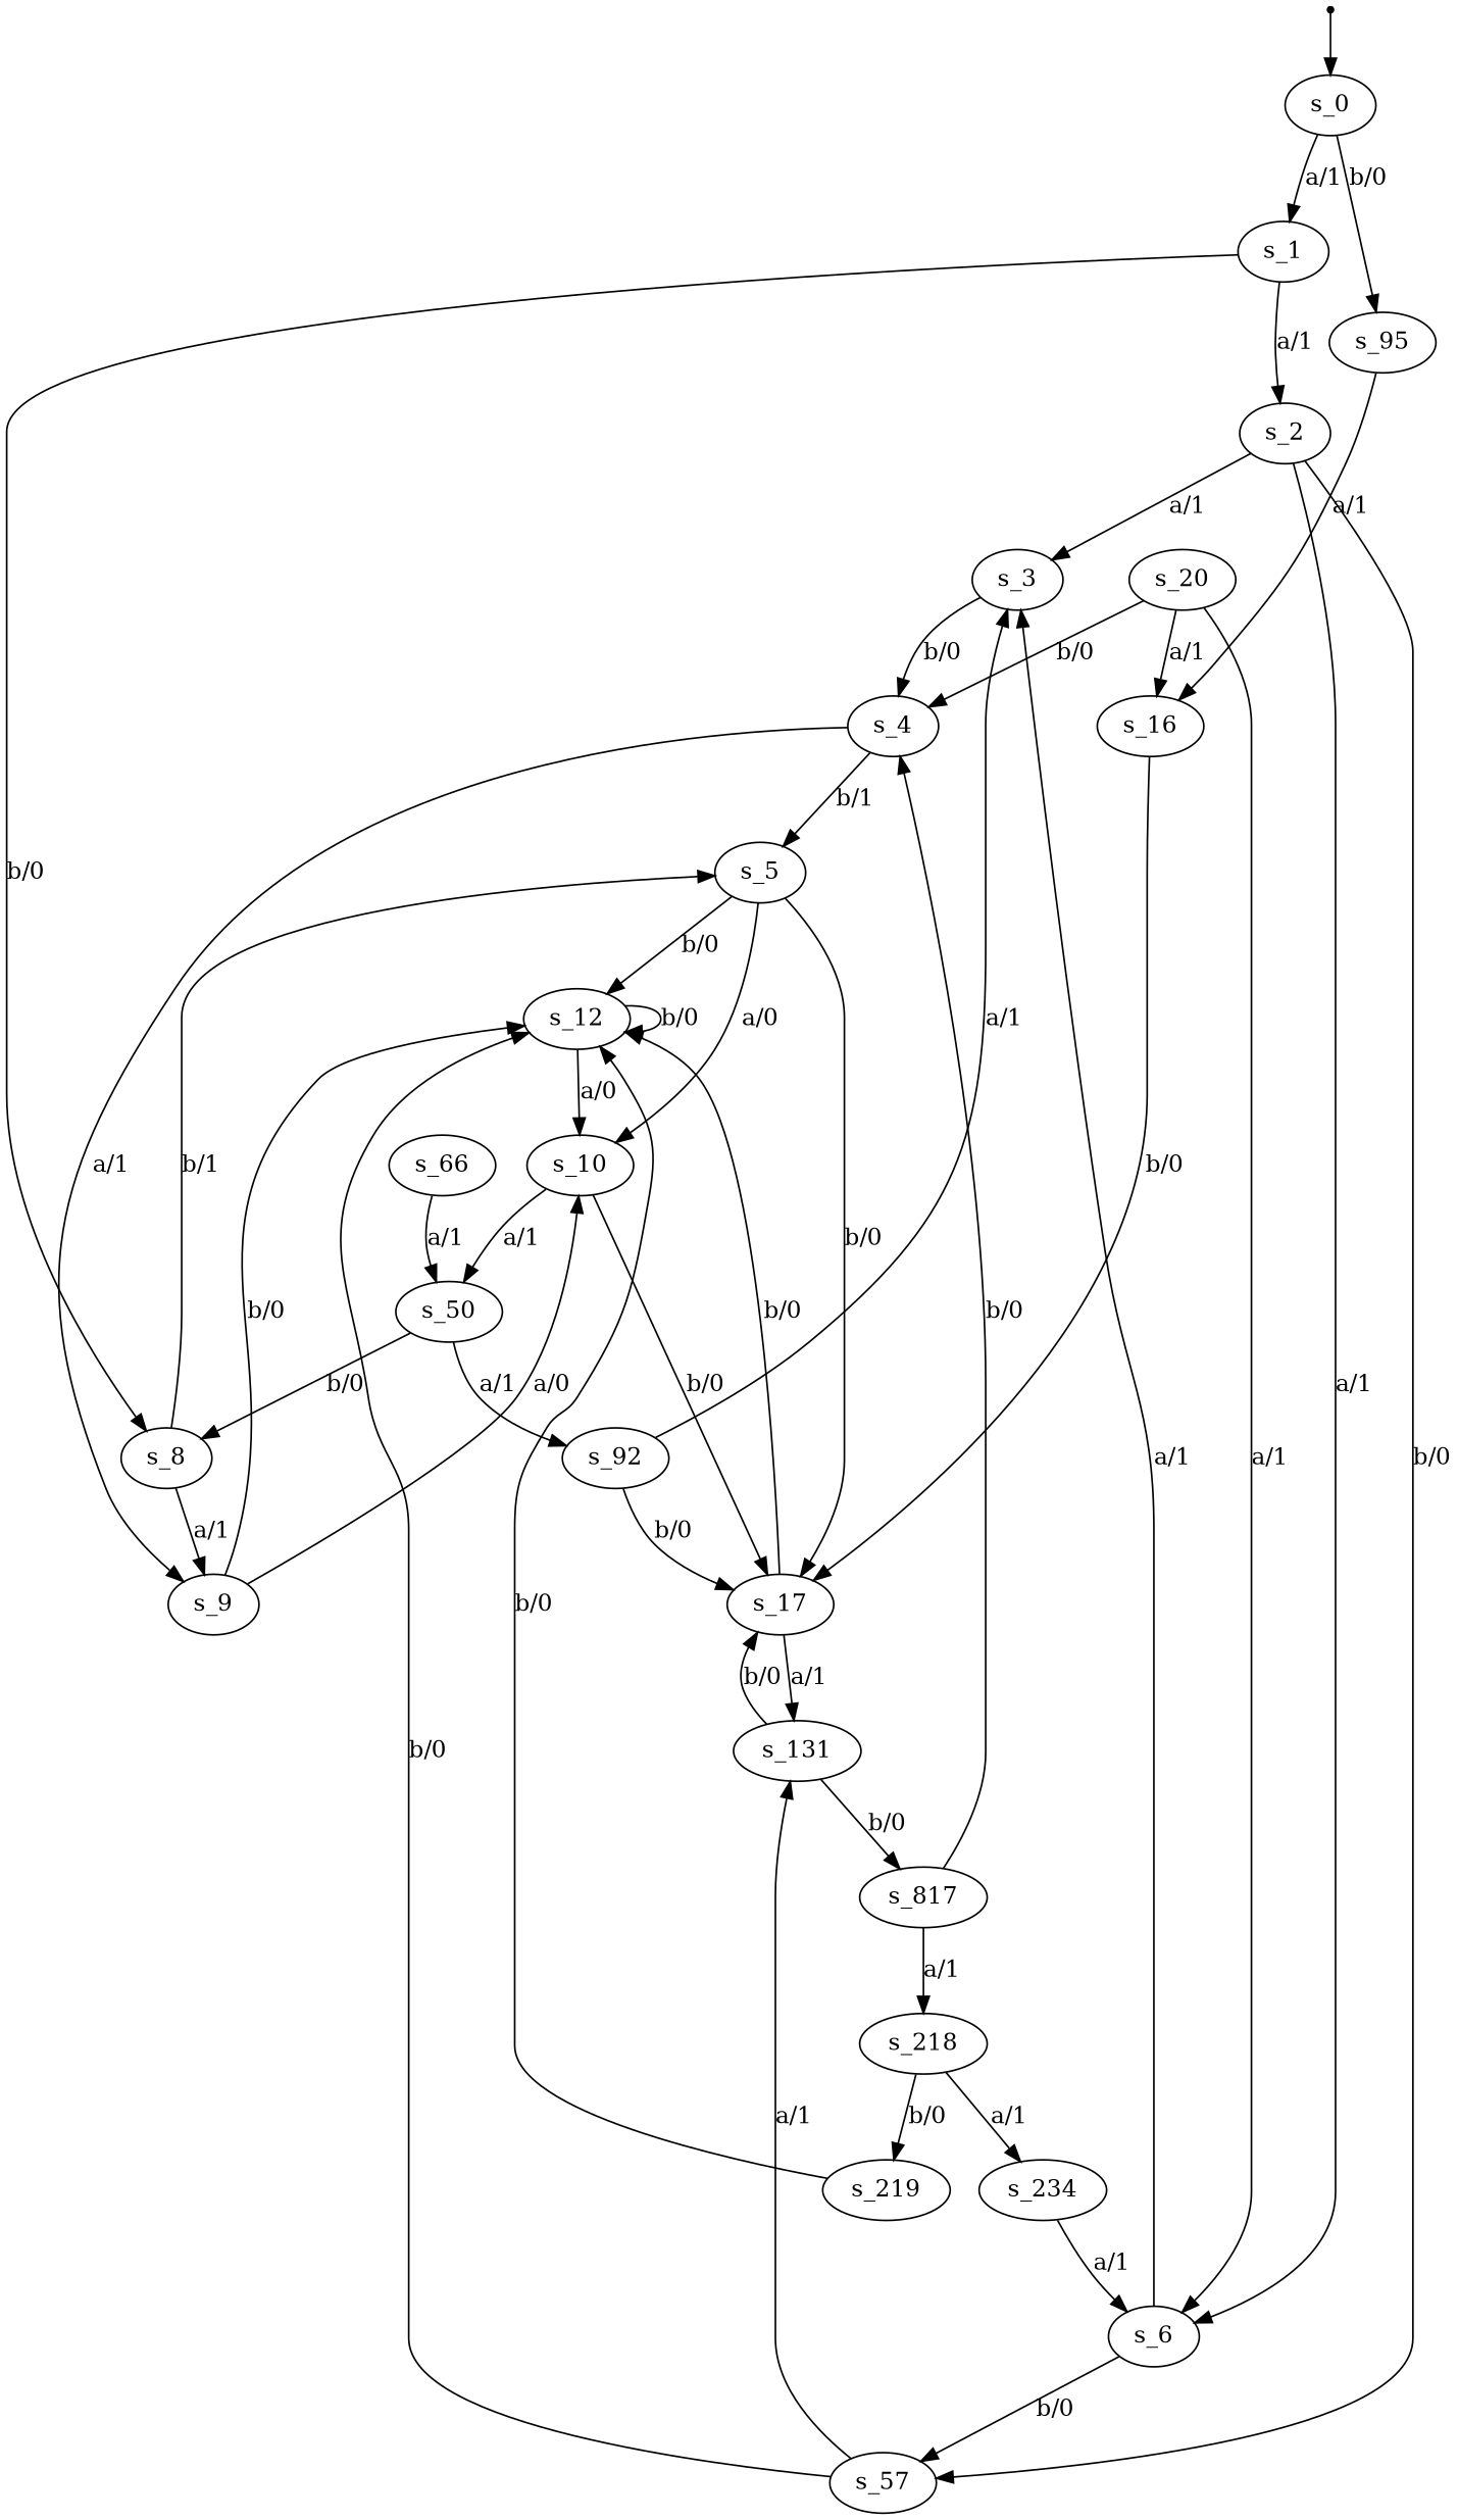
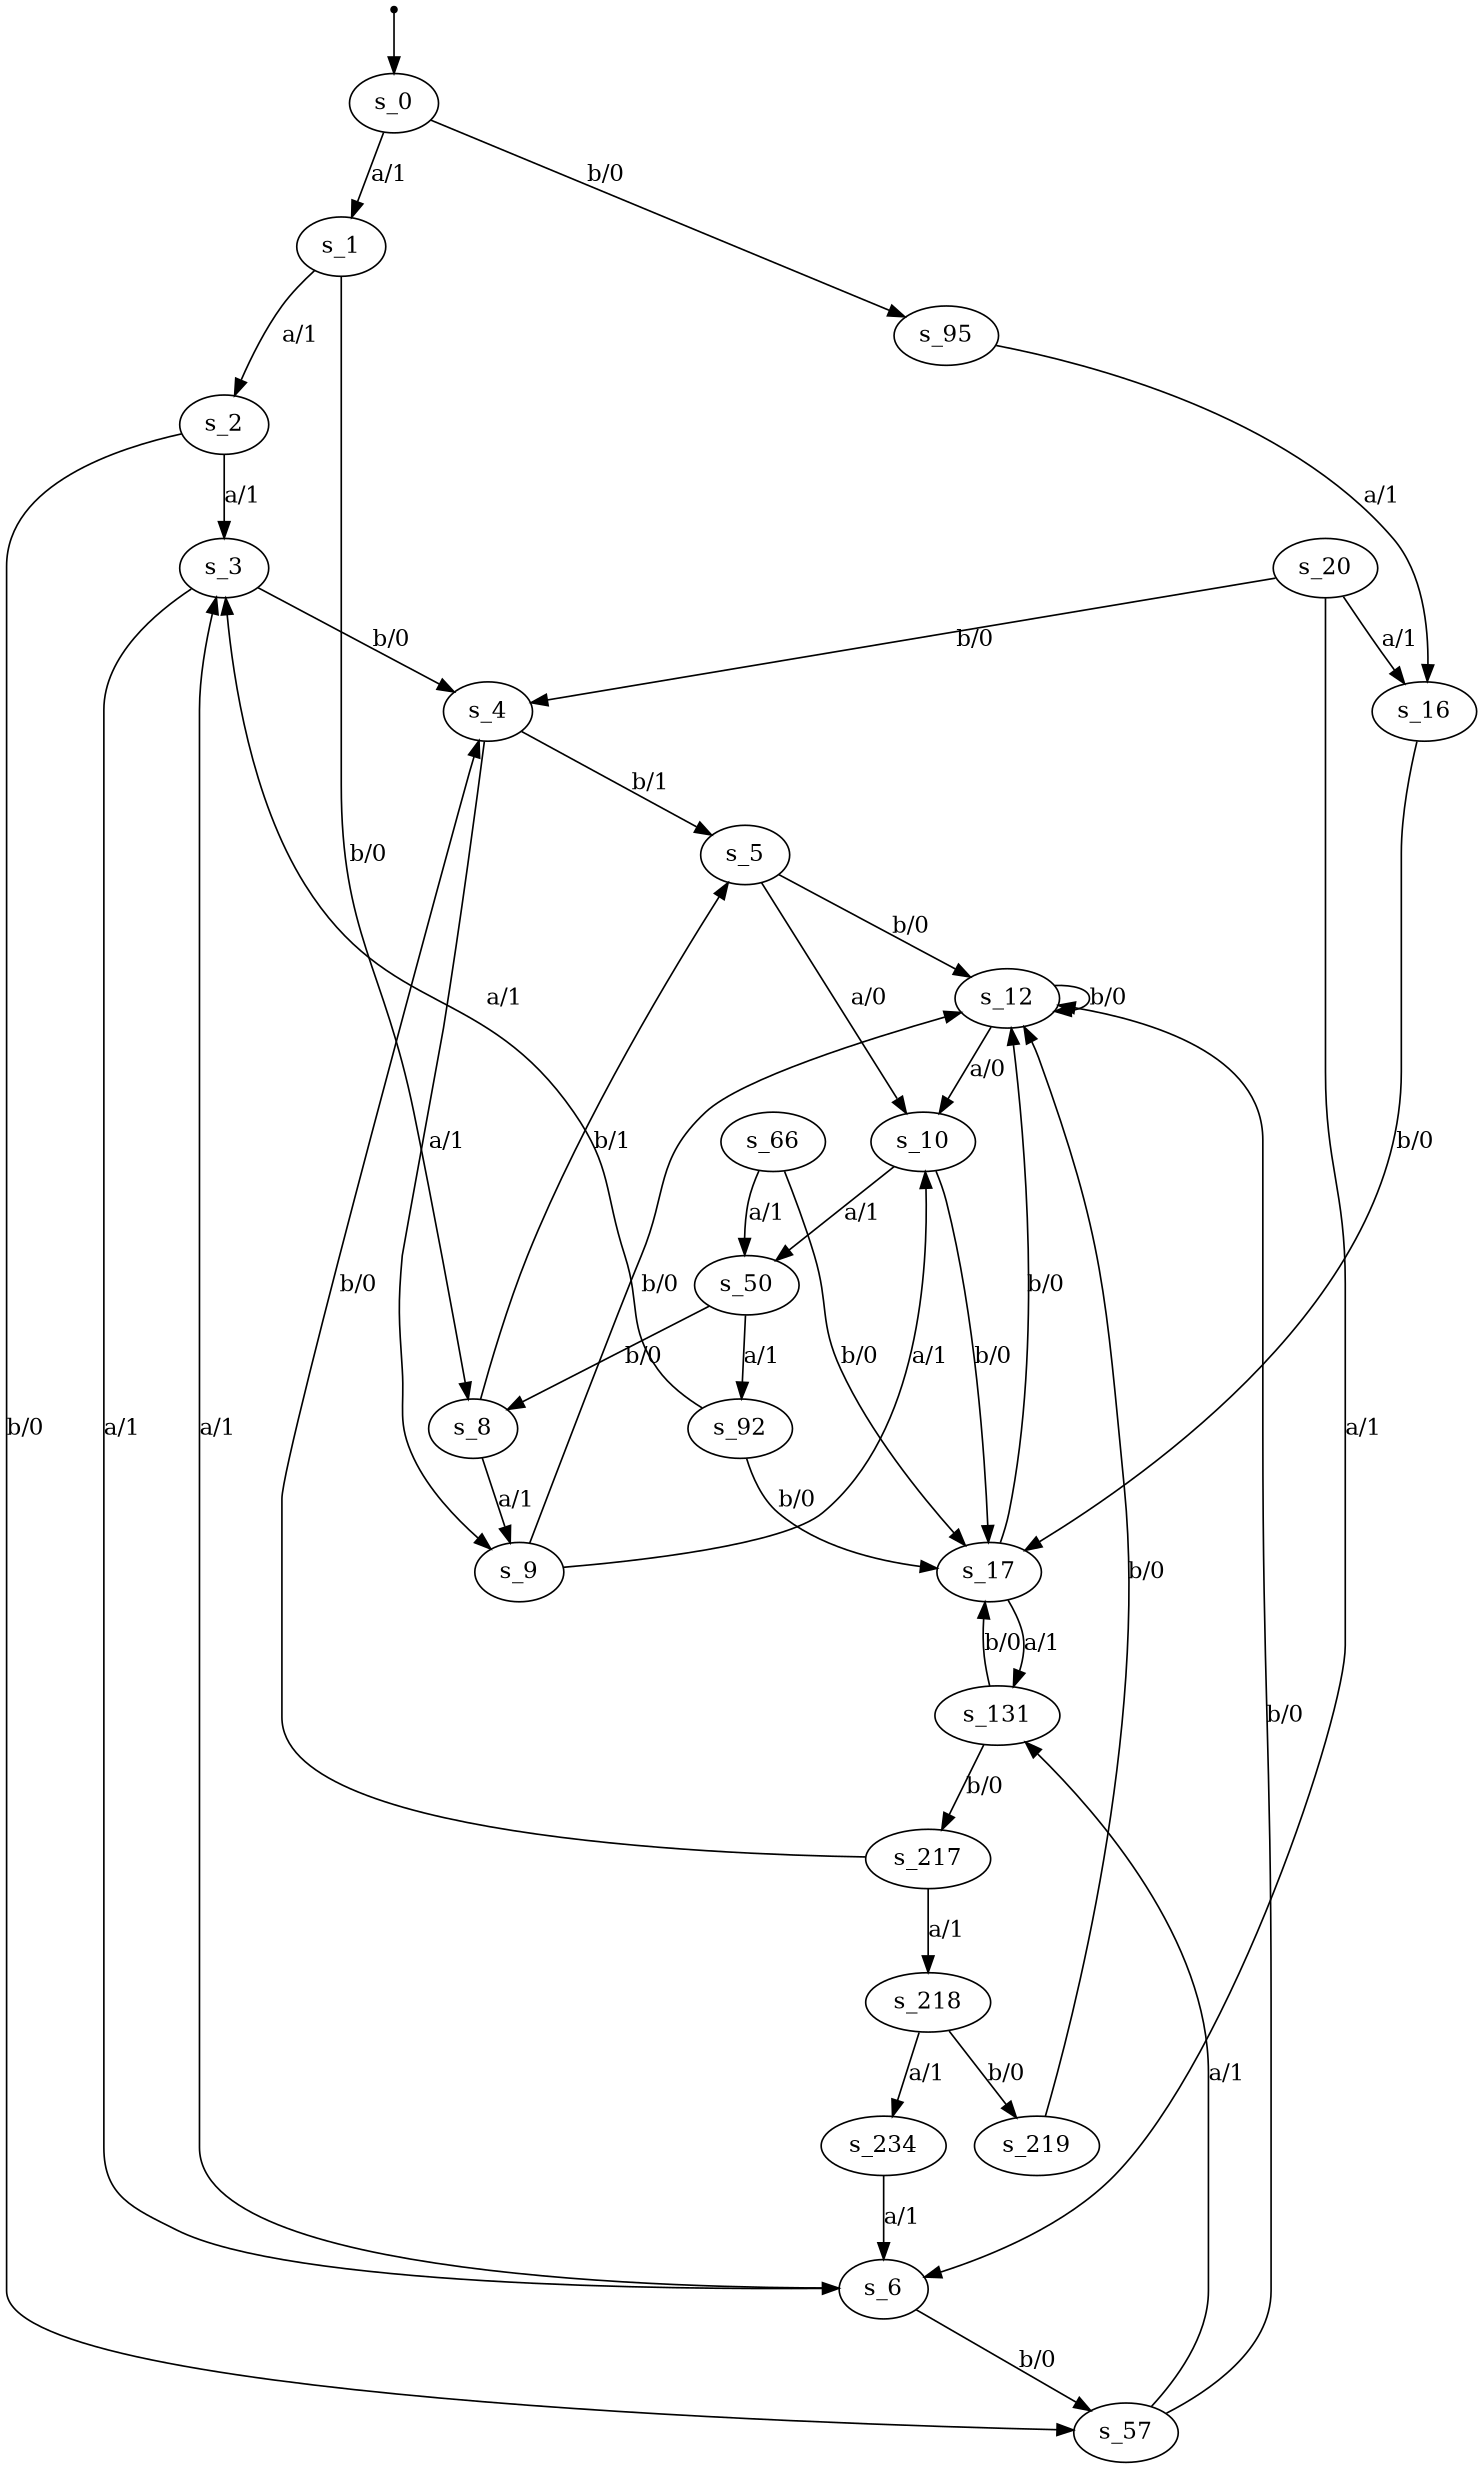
  digraph {
    s_0 [root=true]
    s_1
    n3 [label=s_95]
    s_2
    s_8
    s_16
    s_3
    n8 [label=s_57]
    s_5
    s_9
    s_4
    s_6
    s_12
    s_131
    s_10
    n16 [label=s_17]
    s_50
    s_92
-   s_217 [label=s_817]
+   s_217
    s_218
    n21 [label=s_234]
    s_219
    s_20
    s_66
    qi [shape=point]
    s_0 -> s_1 [label="a/1"]
    s_0 -> n3 [label="b/0"]
    s_1 -> s_2 [label="a/1"]
    s_1 -> s_8 [label="b/0"]
    n3 -> s_16 [label="a/1"]
    s_2 -> s_3 [label="a/1"]
    s_2 -> n8 [label="b/0"]
    s_8 -> s_5 [label="b/1"]
    s_8 -> s_9 [label="a/1"]
    s_16 -> n16 [label="b/0"]
    s_3 -> s_4 [label="b/0"]
-   s_2 -> s_6 [label="a/1"]
+   s_3 -> s_6 [label="a/1"]
    n8 -> s_12 [label="b/0"]
    n8 -> s_131 [label="a/1"]
    s_5 -> s_12 [label="b/0"]
    s_5 -> s_10 [label="a/0"]
    s_9 -> s_12 [label="b/0"]
-   s_9 -> s_10 [label="a/0"]
+   s_9 -> s_10 [label="a/1"]
    s_4 -> s_5 [label="b/1"]
    s_4 -> s_9 [label="a/1"]
    s_6 -> s_3 [label="a/1"]
    s_6 -> n8 [label="b/0"]
    s_12 -> s_12 [label="b/0"]
    s_12 -> s_10 [label="a/0"]
    s_131 -> n16 [label="b/0"]
    s_131 -> s_217 [label="b/0"]
    s_10 -> n16 [label="b/0"]
    s_10 -> s_50 [label="a/1"]
    n16 -> s_12 [label="b/0"]
    n16 -> s_131 [label="a/1"]
    s_50 -> s_8 [label="b/0"]
    s_50 -> s_92 [label="a/1"]
    s_92 -> s_3 [label="a/1"]
    s_92 -> n16 [label="b/0"]
    s_217 -> s_4 [label="b/0"]
    s_217 -> s_218 [label="a/1"]
    s_218 -> n21 [label="a/1"]
    s_218 -> s_219 [label="b/0"]
    n21 -> s_6 [label="a/1"]
    s_219 -> s_12 [label="b/0"]
    s_20 -> s_16 [label="a/1"]
    s_20 -> s_4 [label="b/0"]
    s_20 -> s_6 [label="a/1"]
-   s_5 -> n16 [label="b/0"]
+   s_66 -> n16 [label="b/0"]
    s_66 -> s_50 [label="a/1"]
    qi -> s_0
  }
